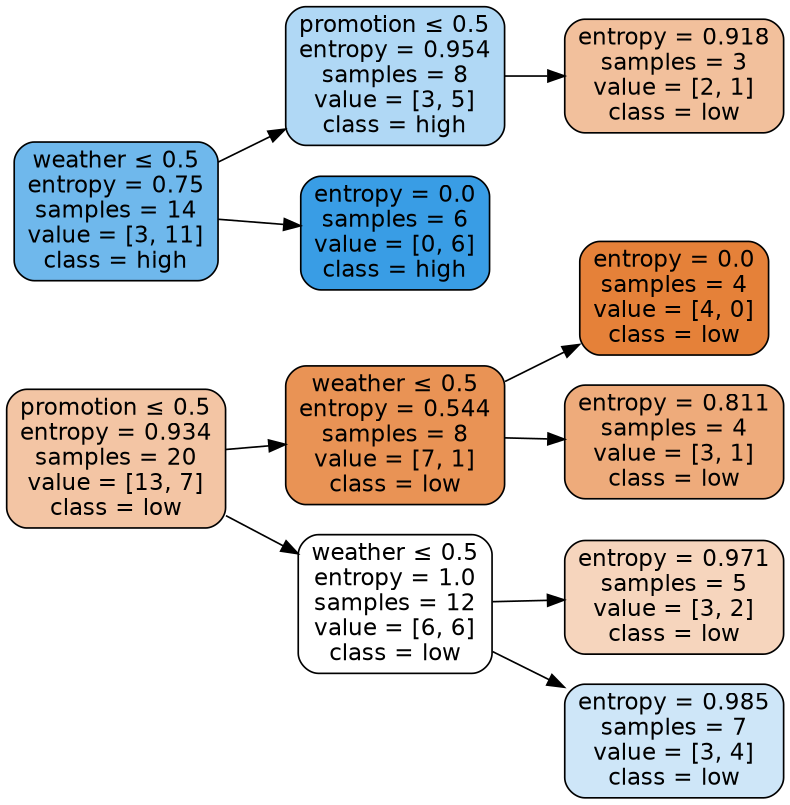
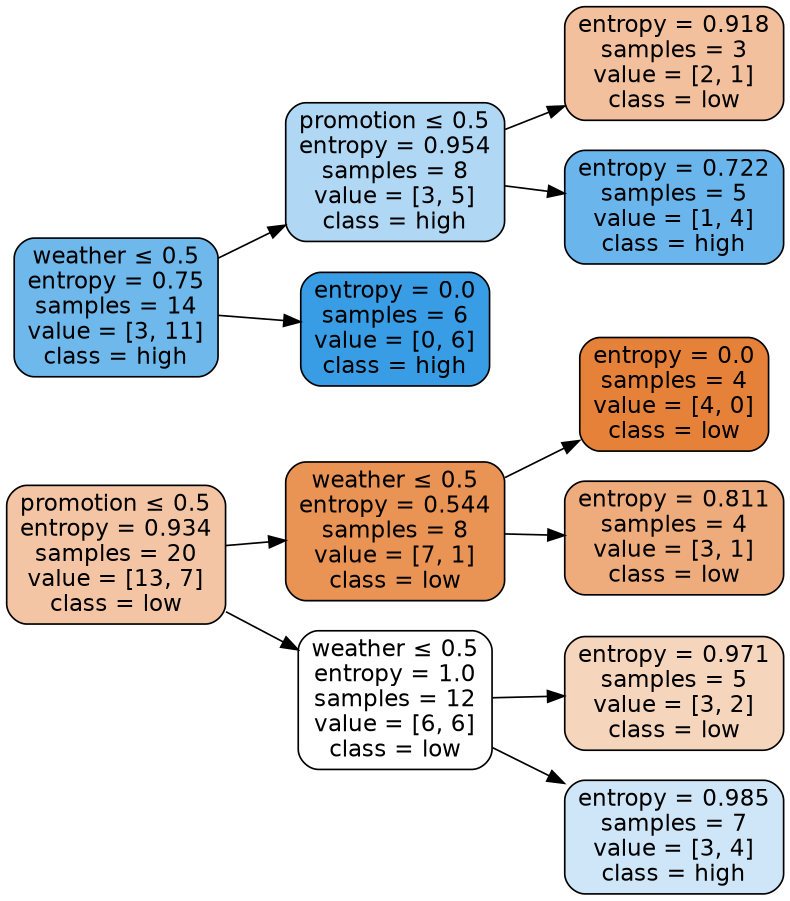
  digraph {
    rankdir=LR
    node [color=black fontname=helvetica shape=box style="filled, rounded"]
    edge [fontname=helvetica]
    n1 [fillcolor="#f3c5a4" label=<promotion &le; 0.5<br/>entropy = 0.934<br/>samples = 20<br/>value = [13, 7]<br/>class = low>]
    n2 [fillcolor="#e99355" label=<weather &le; 0.5<br/>entropy = 0.544<br/>samples = 8<br/>value = [7, 1]<br/>class = low>]
    n3 [fillcolor="#ffffff" label=<weather &le; 0.5<br/>entropy = 1.0<br/>samples = 12<br/>value = [6, 6]<br/>class = low>]
    n4 [fillcolor="#6fb8ec" label=<weather &le; 0.5<br/>entropy = 0.75<br/>samples = 14<br/>value = [3, 11]<br/>class = high>]
    n5 [fillcolor="#b0d8f5" label=<promotion &le; 0.5<br/>entropy = 0.954<br/>samples = 8<br/>value = [3, 5]<br/>class = high>]
    n6 [fillcolor="#399de5" label=<entropy = 0.0<br/>samples = 6<br/>value = [0, 6]<br/>class = high>]
    n7 [fillcolor="#e58139" label=<entropy = 0.0<br/>samples = 4<br/>value = [4, 0]<br/>class = low>]
    n8 [fillcolor="#eeab7b" label=<entropy = 0.811<br/>samples = 4<br/>value = [3, 1]<br/>class = low>]
    n9 [fillcolor="#f6d5bd" label=<entropy = 0.971<br/>samples = 5<br/>value = [3, 2]<br/>class = low>]
-   n10 [fillcolor="#cee6f8" label=<entropy = 0.985<br/>samples = 7<br/>value = [3, 4]<br/>class = low>]
+   n10 [fillcolor="#cee6f8" label=<entropy = 0.985<br/>samples = 7<br/>value = [3, 4]<br/>class = high>]
    n11 [fillcolor="#f2c09c" label=<entropy = 0.918<br/>samples = 3<br/>value = [2, 1]<br/>class = low>]
+   n12 [fillcolor="#6ab6ec" label=<entropy = 0.722<br/>samples = 5<br/>value = [1, 4]<br/>class = high>]
    n1 -> n2
    n1 -> n3
    n2 -> n7
    n2 -> n8
    n3 -> n9
    n3 -> n10
    n4 -> n5
    n4 -> n6
    n5 -> n11
+   n5 -> n12
  }
